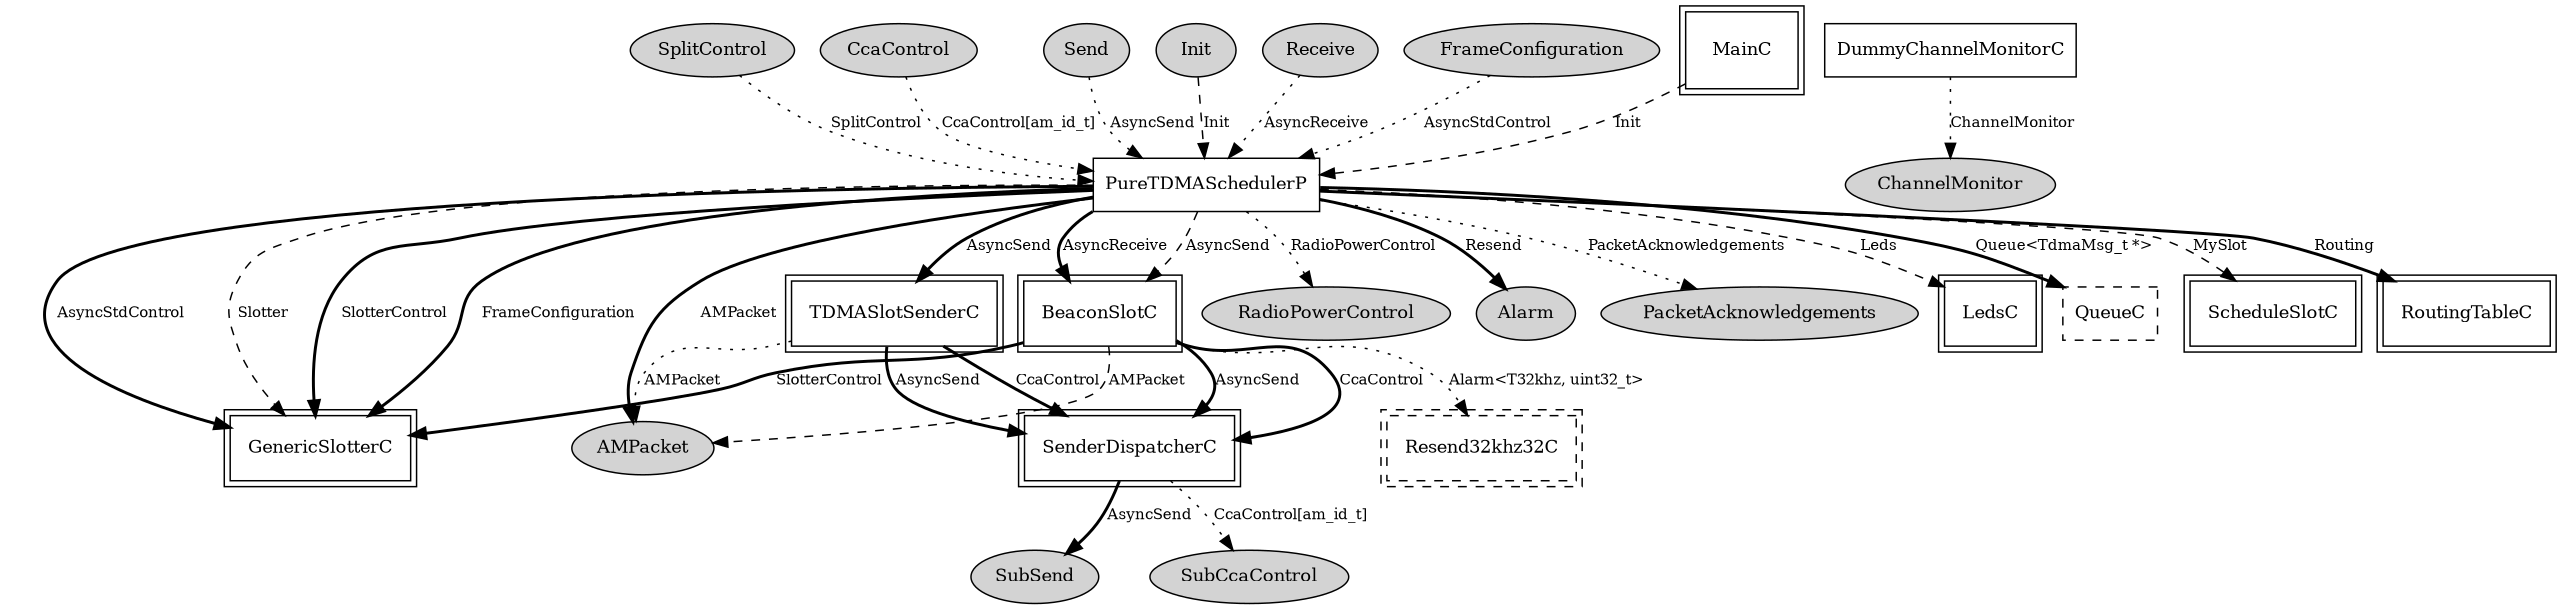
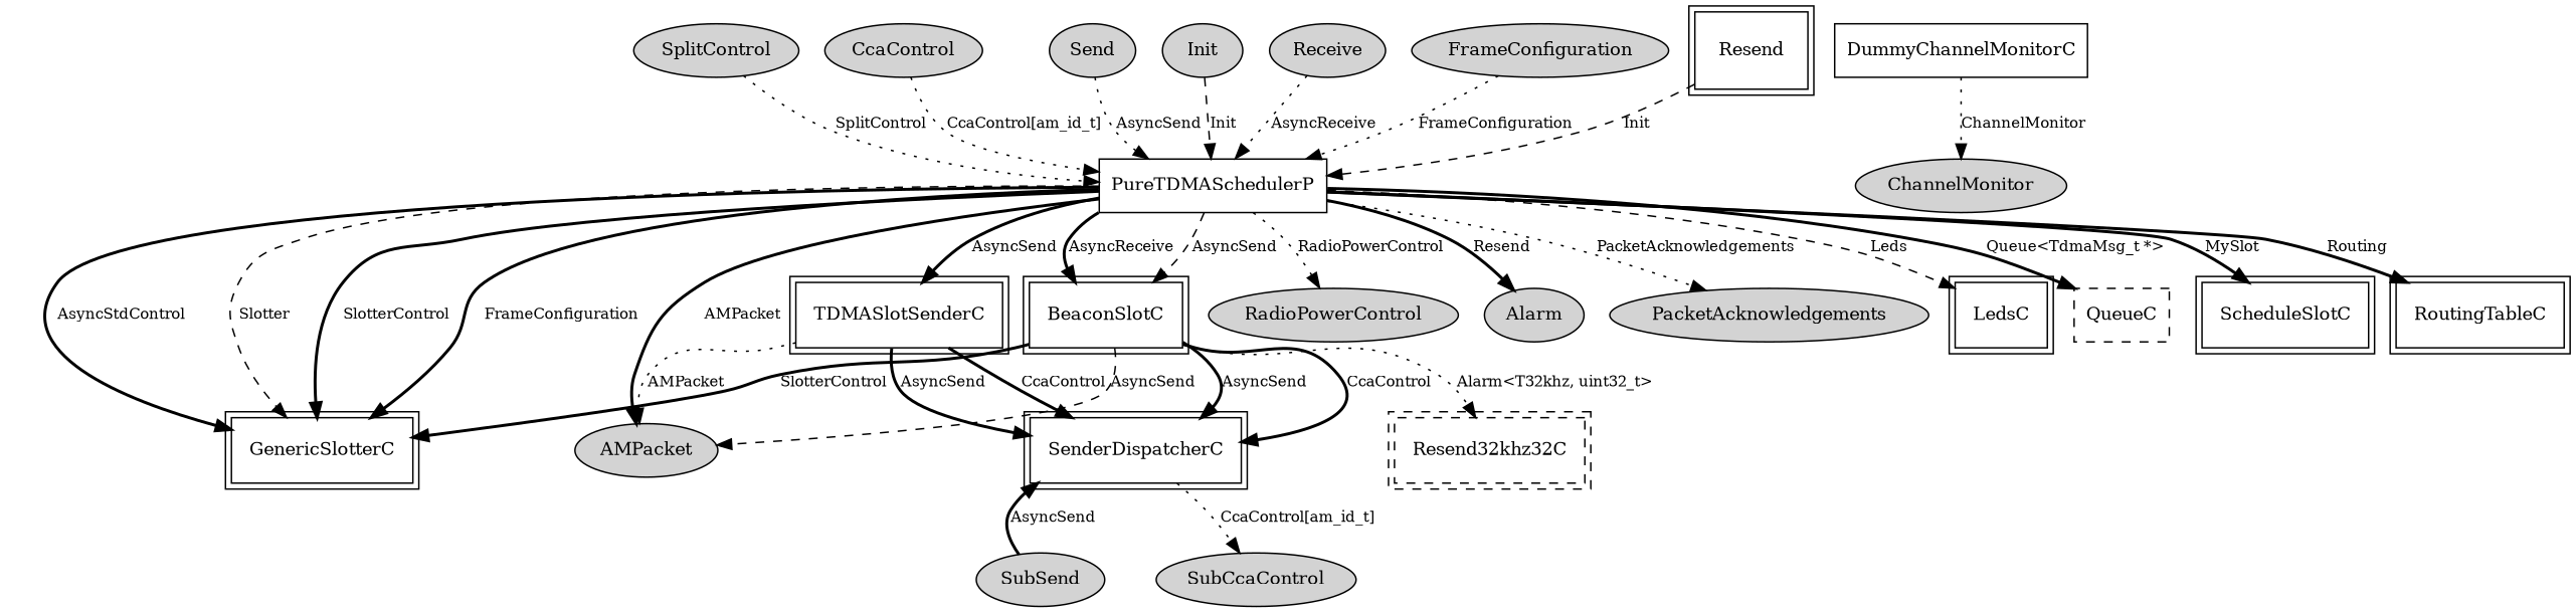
  digraph {
    node [fontsize=12 shape=ellipse style=filled]
    edge [fontsize=10 style=bold]
    n1 [label=SplitControl]
    PureTDMASchedulerP [shape=box style=""]
    GenericSlotterC [peripheries=2 shape=box style=""]
    n4 [label=RadioPowerControl]
    n5 [label=Alarm]
    n6 [label=PacketAcknowledgements]
    n7 [label=AMPacket]
    LedsC [peripheries=2 shape=box style=""]
    TDMASlotSenderC [peripheries=2 shape=box style=""]
    BeaconSlotC [peripheries=2 shape=box style=""]
    n11 [label=QueueC shape=box style=dashed]
    ScheduleSlotC [peripheries=2 shape=box style=""]
    RoutingTableC [peripheries=2 shape=box style=""]
    SenderDispatcherC [peripheries=2 shape=box style=""]
    n15 [label=Resend32khz32C peripheries=2 shape=box style=dashed]
    n16 [label=CcaControl]
    n17 [label=Send]
    n18 [label=Init]
    n19 [label=Receive]
    n20 [label=FrameConfiguration]
-   MainC [peripheries=2 shape=box style=""]
+   MainC [peripheries=2 shape=box label=Resend style=""]
    n22 [label=SubSend]
    n23 [label=SubCcaControl]
    DummyChannelMonitorC [shape=box style=""]
    n25 [label=ChannelMonitor]
    n1 -> PureTDMASchedulerP [label=SplitControl style=dotted]
    PureTDMASchedulerP -> GenericSlotterC [label=AsyncStdControl]
    PureTDMASchedulerP -> GenericSlotterC [label=Slotter style=dashed]
    PureTDMASchedulerP -> GenericSlotterC [label=SlotterControl]
    PureTDMASchedulerP -> GenericSlotterC [label=FrameConfiguration]
    PureTDMASchedulerP -> n4 [label=RadioPowerControl style=dotted]
    PureTDMASchedulerP -> n5 [label=Resend]
    PureTDMASchedulerP -> n6 [label=PacketAcknowledgements style=dotted]
    PureTDMASchedulerP -> n7 [label=AMPacket]
    PureTDMASchedulerP -> LedsC [label=Leds style=dashed]
    PureTDMASchedulerP -> TDMASlotSenderC [label=AsyncSend]
    PureTDMASchedulerP -> BeaconSlotC [label=AsyncSend style=dashed]
    PureTDMASchedulerP -> BeaconSlotC [label=AsyncReceive]
    PureTDMASchedulerP -> n11 [label="Queue<TdmaMsg_t *>"]
-   PureTDMASchedulerP -> ScheduleSlotC [label=MySlot style=dashed]
+   PureTDMASchedulerP -> ScheduleSlotC [label=MySlot]
    PureTDMASchedulerP -> RoutingTableC [label=Routing]
    TDMASlotSenderC -> n7 [label=AMPacket style=dotted]
    TDMASlotSenderC -> SenderDispatcherC [label=AsyncSend]
    TDMASlotSenderC -> SenderDispatcherC [label=CcaControl]
    BeaconSlotC -> GenericSlotterC [label=SlotterControl]
-   BeaconSlotC -> n7 [label=AMPacket style=dashed]
+   BeaconSlotC -> n7 [label=AsyncSend style=dashed]
    BeaconSlotC -> SenderDispatcherC [label=CcaControl]
    BeaconSlotC -> SenderDispatcherC [label=AsyncSend]
    BeaconSlotC -> n15 [label="Alarm<T32khz, uint32_t>" style=dotted]
-   SenderDispatcherC -> n22 [label=AsyncSend]
+   n22 -> SenderDispatcherC [label=AsyncSend]
    SenderDispatcherC -> n23 [label="CcaControl[am_id_t]" style=dotted]
    n16 -> PureTDMASchedulerP [label="CcaControl[am_id_t]" style=dotted]
    n17 -> PureTDMASchedulerP [label=AsyncSend style=dotted]
    n18 -> PureTDMASchedulerP [label=Init style=dashed]
    n19 -> PureTDMASchedulerP [label=AsyncReceive style=dotted]
-   n20 -> PureTDMASchedulerP [label=AsyncStdControl style=dotted]
+   n20 -> PureTDMASchedulerP [label=FrameConfiguration style=dotted]
    MainC -> PureTDMASchedulerP [label=Init style=dashed]
    DummyChannelMonitorC -> n25 [label=ChannelMonitor style=dotted]
  }
